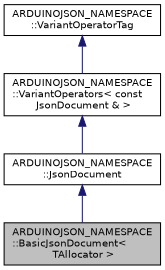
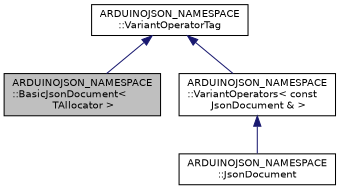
  digraph {
    rankdir=TB
    node [color=black fillcolor=white fontname=Helvetica fontsize=10 shape=record style=filled]
    edge [color=midnightblue dir=back fontname=Helvetica fontsize=10 labelfontname=Helvetica labelfontsize=10 style=solid]
    n1 [fillcolor=grey75 fontcolor=black height=0.2 label="ARDUINOJSON_NAMESPACE\l::BasicJsonDocument\<\l TAllocator \>" width=0.4]
    n2 [height=0.2 label="ARDUINOJSON_NAMESPACE\l::JsonDocument" width=0.4]
    n3 [height=0.2 label="ARDUINOJSON_NAMESPACE\l::VariantOperators\< const\l JsonDocument & \>" width=0.4]
    n4 [height=0.2 label="ARDUINOJSON_NAMESPACE\l::VariantOperatorTag" width=0.4]
-   n2 -> n1
+   n4 -> n1
    n3 -> n2
    n4 -> n3
  }
